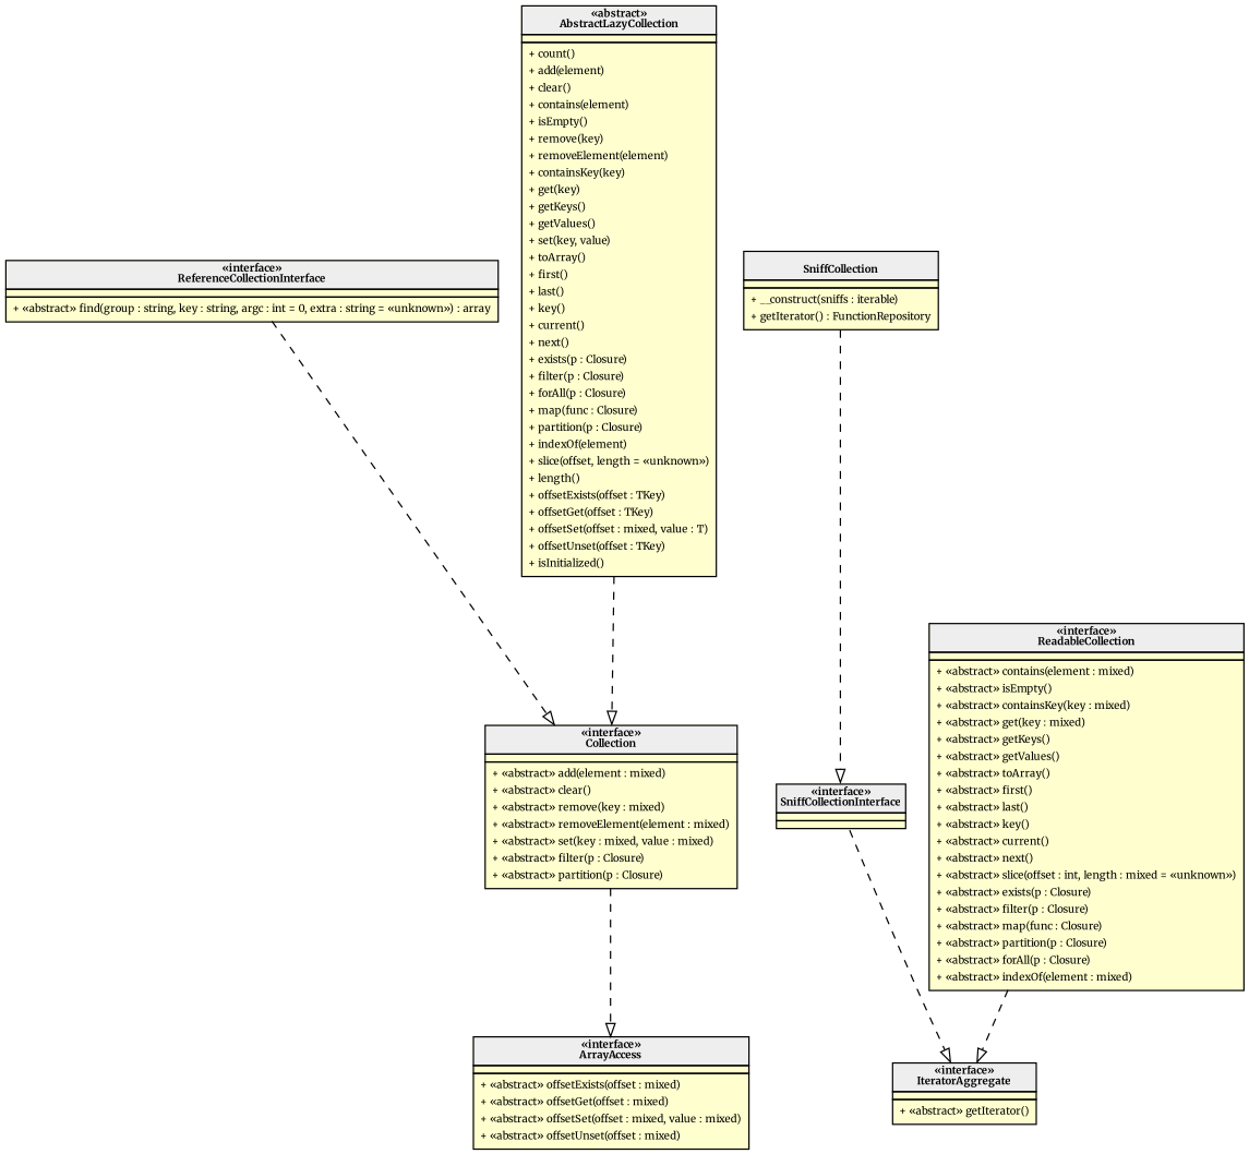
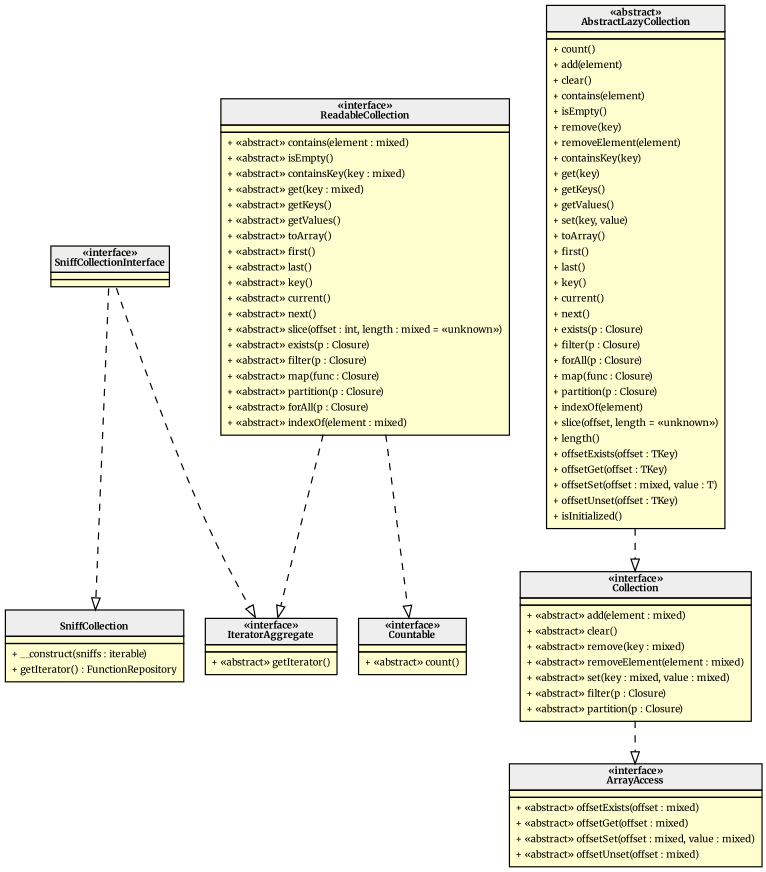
  digraph {
    fontname=Merriweather
    rankdir=TB
    node [fillcolor="#FEFECE" fontname=Merriweather fontsize=8 margin=0 shape=none style=filled]
    edge [arrowhead=empty fontname=Merriweather fontsize=8 style=dashed]
-   n1 [label=< <table cellspacing="0" border="0" cellborder="1">     <tr><td bgcolor="#eeeeee"><b>«interface»<br/>ReferenceCollectionInterface</b></td></tr>     <tr><td></td></tr>     <tr><td><table border="0" cellspacing="0" cellpadding="2">     <tr><td align="left">+ «abstract» find(group : string, key : string, argc : int = 0, extra : string = «unknown») : array</td></tr> </table></td></tr> </table>>]
    n2 [label=< <table cellspacing="0" border="0" cellborder="1">     <tr><td bgcolor="#eeeeee"><b><br/>SniffCollection</b></td></tr>     <tr><td></td></tr>     <tr><td><table border="0" cellspacing="0" cellpadding="2">     <tr><td align="left">+ __construct(sniffs : iterable)</td></tr>     <tr><td align="left">+ getIterator() : FunctionRepository</td></tr> </table></td></tr> </table>>]
    n3 [label=< <table cellspacing="0" border="0" cellborder="1">     <tr><td bgcolor="#eeeeee"><b>«interface»<br/>SniffCollectionInterface</b></td></tr>     <tr><td></td></tr>     <tr><td></td></tr> </table>>]
    n4 [label=< <table cellspacing="0" border="0" cellborder="1">     <tr><td bgcolor="#eeeeee"><b>«abstract»<br/>AbstractLazyCollection</b></td></tr>     <tr><td></td></tr>     <tr><td><table border="0" cellspacing="0" cellpadding="2">     <tr><td align="left">+ count()</td></tr>     <tr><td align="left">+ add(element)</td></tr>     <tr><td align="left">+ clear()</td></tr>     <tr><td align="left">+ contains(element)</td></tr>     <tr><td align="left">+ isEmpty()</td></tr>     <tr><td align="left">+ remove(key)</td></tr>     <tr><td align="left">+ removeElement(element)</td></tr>     <tr><td align="left">+ containsKey(key)</td></tr>     <tr><td align="left">+ get(key)</td></tr>     <tr><td align="left">+ getKeys()</td></tr>     <tr><td align="left">+ getValues()</td></tr>     <tr><td align="left">+ set(key, value)</td></tr>     <tr><td align="left">+ toArray()</td></tr>     <tr><td align="left">+ first()</td></tr>     <tr><td align="left">+ last()</td></tr>     <tr><td align="left">+ key()</td></tr>     <tr><td align="left">+ current()</td></tr>     <tr><td align="left">+ next()</td></tr>     <tr><td align="left">+ exists(p : Closure)</td></tr>     <tr><td align="left">+ filter(p : Closure)</td></tr>     <tr><td align="left">+ forAll(p : Closure)</td></tr>     <tr><td align="left">+ map(func : Closure)</td></tr>     <tr><td align="left">+ partition(p : Closure)</td></tr>     <tr><td align="left">+ indexOf(element)</td></tr>     <tr><td align="left">+ slice(offset, length = «unknown»)</td></tr>     <tr><td align="left">+ length()</td></tr>     <tr><td align="left">+ offsetExists(offset : TKey)</td></tr>     <tr><td align="left">+ offsetGet(offset : TKey)</td></tr>     <tr><td align="left">+ offsetSet(offset : mixed, value : T)</td></tr>     <tr><td align="left">+ offsetUnset(offset : TKey)</td></tr>     <tr><td align="left">+ isInitialized()</td></tr> </table></td></tr> </table>>]
    n5 [label=< <table cellspacing="0" border="0" cellborder="1">     <tr><td bgcolor="#eeeeee"><b>«interface»<br/>Collection</b></td></tr>     <tr><td></td></tr>     <tr><td><table border="0" cellspacing="0" cellpadding="2">     <tr><td align="left">+ «abstract» add(element : mixed)</td></tr>     <tr><td align="left">+ «abstract» clear()</td></tr>     <tr><td align="left">+ «abstract» remove(key : mixed)</td></tr>     <tr><td align="left">+ «abstract» removeElement(element : mixed)</td></tr>     <tr><td align="left">+ «abstract» set(key : mixed, value : mixed)</td></tr>     <tr><td align="left">+ «abstract» filter(p : Closure)</td></tr>     <tr><td align="left">+ «abstract» partition(p : Closure)</td></tr> </table></td></tr> </table>>]
    n6 [label=< <table cellspacing="0" border="0" cellborder="1">     <tr><td bgcolor="#eeeeee"><b>«interface»<br/>ReadableCollection</b></td></tr>     <tr><td></td></tr>     <tr><td><table border="0" cellspacing="0" cellpadding="2">     <tr><td align="left">+ «abstract» contains(element : mixed)</td></tr>     <tr><td align="left">+ «abstract» isEmpty()</td></tr>     <tr><td align="left">+ «abstract» containsKey(key : mixed)</td></tr>     <tr><td align="left">+ «abstract» get(key : mixed)</td></tr>     <tr><td align="left">+ «abstract» getKeys()</td></tr>     <tr><td align="left">+ «abstract» getValues()</td></tr>     <tr><td align="left">+ «abstract» toArray()</td></tr>     <tr><td align="left">+ «abstract» first()</td></tr>     <tr><td align="left">+ «abstract» last()</td></tr>     <tr><td align="left">+ «abstract» key()</td></tr>     <tr><td align="left">+ «abstract» current()</td></tr>     <tr><td align="left">+ «abstract» next()</td></tr>     <tr><td align="left">+ «abstract» slice(offset : int, length : mixed = «unknown»)</td></tr>     <tr><td align="left">+ «abstract» exists(p : Closure)</td></tr>     <tr><td align="left">+ «abstract» filter(p : Closure)</td></tr>     <tr><td align="left">+ «abstract» map(func : Closure)</td></tr>     <tr><td align="left">+ «abstract» partition(p : Closure)</td></tr>     <tr><td align="left">+ «abstract» forAll(p : Closure)</td></tr>     <tr><td align="left">+ «abstract» indexOf(element : mixed)</td></tr> </table></td></tr> </table>>]
+   n7 [label=< <table cellspacing="0" border="0" cellborder="1">     <tr><td bgcolor="#eeeeee"><b>«interface»<br/>Countable</b></td></tr>     <tr><td></td></tr>     <tr><td><table border="0" cellspacing="0" cellpadding="2">     <tr><td align="left">+ «abstract» count()</td></tr> </table></td></tr> </table>>]
    n8 [label=< <table cellspacing="0" border="0" cellborder="1">     <tr><td bgcolor="#eeeeee"><b>«interface»<br/>IteratorAggregate</b></td></tr>     <tr><td></td></tr>     <tr><td><table border="0" cellspacing="0" cellpadding="2">     <tr><td align="left">+ «abstract» getIterator()</td></tr> </table></td></tr> </table>>]
    n9 [label=< <table cellspacing="0" border="0" cellborder="1">     <tr><td bgcolor="#eeeeee"><b>«interface»<br/>ArrayAccess</b></td></tr>     <tr><td></td></tr>     <tr><td><table border="0" cellspacing="0" cellpadding="2">     <tr><td align="left">+ «abstract» offsetExists(offset : mixed)</td></tr>     <tr><td align="left">+ «abstract» offsetGet(offset : mixed)</td></tr>     <tr><td align="left">+ «abstract» offsetSet(offset : mixed, value : mixed)</td></tr>     <tr><td align="left">+ «abstract» offsetUnset(offset : mixed)</td></tr> </table></td></tr> </table>>]
    subgraph sub_1 {
      bgcolor=BurlyWood
      label="Bartlett\\CompatInfo\\Application\\Collection"
-     n1
      n2
      n3
    }
    subgraph sub_2 {
      label="Doctrine\\Common\\Collections"
      n4
      n5
      n6
    }
    subgraph sub_3 {
      label=0
+     n7
      n8
      n9
    }
-   n1 -> n5
-   n2 -> n3
+   n3 -> n2
    n3 -> n8
    n4 -> n5
    n5 -> n9
+   n6 -> n7
    n6 -> n8
  }
